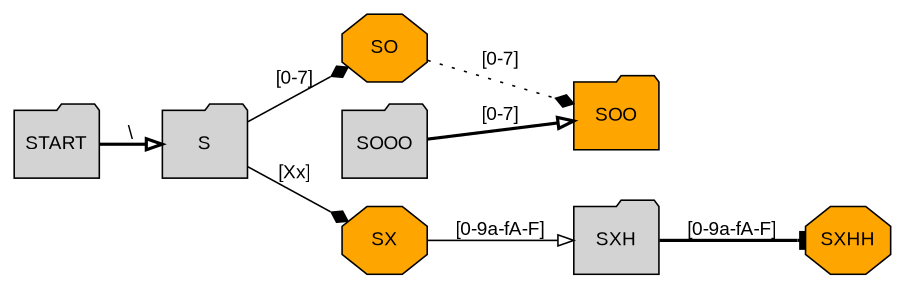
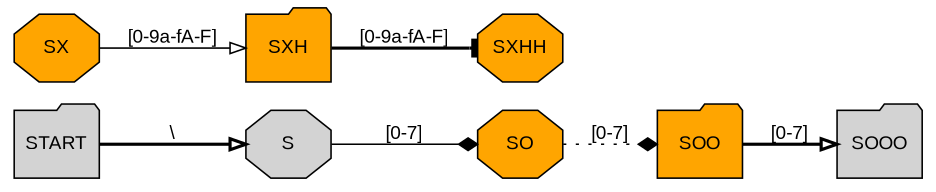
  digraph {
    fontname="Liberation Sans"
    rankdir=LR
    node [fillcolor=orange fixedsize=true fontname="Liberation Sans" fontsize=12 shape=octagon style=filled]
    edge [arrowhead=diamond fontname="Liberation Sans" fontsize=12 style=solid]
-   S [fillcolor=lightgrey height=0.6 shape=folder]
+   S [fillcolor=lightgrey height=0.6]
    SX [height=0.6]
    SO [height=0.6]
-   SXH [fillcolor=lightgrey height=0.6 shape=folder]
+   SXH [height=0.6 shape=folder]
    SOO [height=0.6 shape=folder]
    SXHH [height=0.6]
    START [fillcolor=lightgrey height=0.6 shape=folder]
    SOOO [fillcolor=lightgrey height=0.6 shape=folder]
-   S -> SX [label="[Xx]"]
    S -> SO [label="[0-7]"]
    SX -> SXH [arrowhead=onormal label="[0-9a-fA-F]"]
    SO -> SOO [label="[0-7]" style=dotted]
    SXH -> SXHH [arrowhead=tee label="[0-9a-fA-F]" style=bold]
-   SOOO -> SOO [arrowhead=onormal label="[0-7]" style=bold]
+   SOO -> SOOO [arrowhead=onormal label="[0-7]" style=bold]
    START -> S [arrowhead=onormal label="\\" style=bold]
  }
